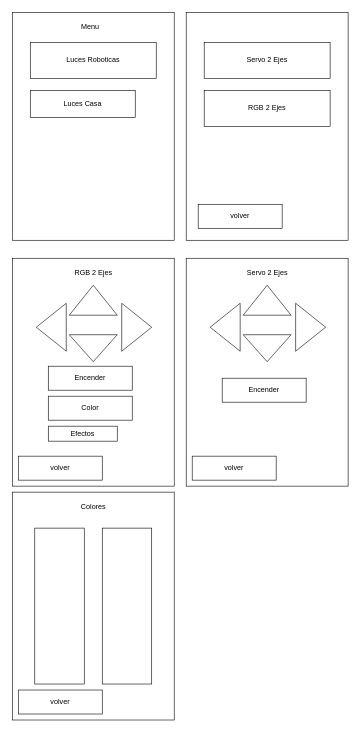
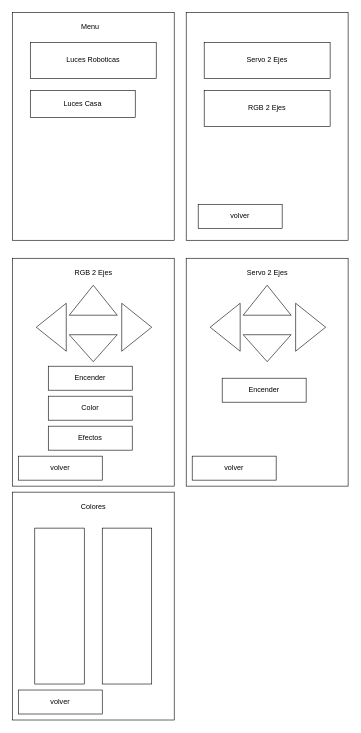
  <mxCell id="0" />
  <mxCell id="1" parent="0" />
  <mxCell id="2" value="" style="rounded=0;whiteSpace=wrap;html=1;" vertex="1" parent="1"><mxGeometry x="20" y="20" width="270" height="380" as="geometry" /></mxCell>
  <mxCell id="3" value="Luces Roboticas" style="rounded=0;whiteSpace=wrap;html=1;" vertex="1" parent="1"><mxGeometry x="50" y="70" width="210" height="60" as="geometry" /></mxCell>
  <mxCell id="4" value="Luces Casa" style="rounded=0;whiteSpace=wrap;html=1;" vertex="1" parent="1"><mxGeometry x="50" y="150" width="175" height="45" as="geometry" /></mxCell>
  <mxCell id="5" value="" style="rounded=0;whiteSpace=wrap;html=1;" vertex="1" parent="1"><mxGeometry x="310" y="20" width="270" height="380" as="geometry" /></mxCell>
  <mxCell id="6" value="Servo 2 Ejes" style="rounded=0;whiteSpace=wrap;html=1;" vertex="1" parent="1"><mxGeometry x="340" y="70" width="210" height="60" as="geometry" /></mxCell>
  <mxCell id="7" value="RGB 2 Ejes" style="rounded=0;whiteSpace=wrap;html=1;" vertex="1" parent="1"><mxGeometry x="340" y="150" width="210" height="60" as="geometry" /></mxCell>
  <mxCell id="8" value="Menu" style="text;html=1;strokeColor=none;fillColor=none;align=center;verticalAlign=middle;whiteSpace=wrap;rounded=0;" vertex="1" parent="1"><mxGeometry x="120" y="30" width="60" height="30" as="geometry" /></mxCell>
  <mxCell id="9" value="" style="rounded=0;whiteSpace=wrap;html=1;" vertex="1" parent="1"><mxGeometry x="20" y="430" width="270" height="380" as="geometry" /></mxCell>
  <mxCell id="10" value="Color" style="rounded=0;whiteSpace=wrap;html=1;" vertex="1" parent="1"><mxGeometry x="80" y="660" width="140" height="40" as="geometry" /></mxCell>
- <mxCell id="11" value="Efectos" style="rounded=0;whiteSpace=wrap;html=1;" vertex="1" parent="1"><mxGeometry x="80" y="710" width="115" height="25" as="geometry" /></mxCell>
+ <mxCell id="11" value="Efectos" style="rounded=0;whiteSpace=wrap;html=1;" vertex="1" parent="1"><mxGeometry x="80" y="710" width="140" height="40" as="geometry" /></mxCell>
  <mxCell id="12" value="RGB 2 Ejes" style="text;html=1;strokeColor=none;fillColor=none;align=center;verticalAlign=middle;whiteSpace=wrap;rounded=0;" vertex="1" parent="1"><mxGeometry x="107.5" y="440" width="95" height="30" as="geometry" /></mxCell>
  <mxCell id="13" value="" style="triangle;whiteSpace=wrap;html=1;rotation=-90;" vertex="1" parent="1"><mxGeometry x="130" y="460" width="50" height="80" as="geometry" /></mxCell>
  <mxCell id="14" value="" style="triangle;whiteSpace=wrap;html=1;rotation=90;" vertex="1" parent="1"><mxGeometry x="132.5" y="540" width="45" height="80" as="geometry" /></mxCell>
  <mxCell id="15" value="" style="triangle;whiteSpace=wrap;html=1;rotation=0;" vertex="1" parent="1"><mxGeometry x="202.5" y="505" width="50" height="80" as="geometry" /></mxCell>
  <mxCell id="16" value="" style="triangle;whiteSpace=wrap;html=1;rotation=-180;" vertex="1" parent="1"><mxGeometry x="60" y="505" width="50" height="80" as="geometry" /></mxCell>
  <mxCell id="17" value="volver" style="rounded=0;whiteSpace=wrap;html=1;" vertex="1" parent="1"><mxGeometry x="330" y="340" width="140" height="40" as="geometry" /></mxCell>
  <mxCell id="18" value="volver" style="rounded=0;whiteSpace=wrap;html=1;" vertex="1" parent="1"><mxGeometry x="30" y="760" width="140" height="40" as="geometry" /></mxCell>
  <mxCell id="19" value="" style="rounded=0;whiteSpace=wrap;html=1;" vertex="1" parent="1"><mxGeometry x="310" y="430" width="270" height="380" as="geometry" /></mxCell>
  <mxCell id="20" value="Encender" style="rounded=0;whiteSpace=wrap;html=1;" vertex="1" parent="1"><mxGeometry x="370" y="630" width="140" height="40" as="geometry" /></mxCell>
  <mxCell id="21" value="Servo 2 Ejes" style="text;html=1;strokeColor=none;fillColor=none;align=center;verticalAlign=middle;whiteSpace=wrap;rounded=0;" vertex="1" parent="1"><mxGeometry x="397.5" y="440" width="95" height="30" as="geometry" /></mxCell>
  <mxCell id="22" value="" style="triangle;whiteSpace=wrap;html=1;rotation=-90;" vertex="1" parent="1"><mxGeometry x="420" y="460" width="50" height="80" as="geometry" /></mxCell>
  <mxCell id="23" value="" style="triangle;whiteSpace=wrap;html=1;rotation=90;" vertex="1" parent="1"><mxGeometry x="422.5" y="540" width="45" height="80" as="geometry" /></mxCell>
  <mxCell id="24" value="" style="triangle;whiteSpace=wrap;html=1;rotation=0;" vertex="1" parent="1"><mxGeometry x="492.5" y="505" width="50" height="80" as="geometry" /></mxCell>
  <mxCell id="25" value="" style="triangle;whiteSpace=wrap;html=1;rotation=-180;" vertex="1" parent="1"><mxGeometry x="350" y="505" width="50" height="80" as="geometry" /></mxCell>
  <mxCell id="26" value="volver" style="rounded=0;whiteSpace=wrap;html=1;" vertex="1" parent="1"><mxGeometry x="320" y="760" width="140" height="40" as="geometry" /></mxCell>
  <mxCell id="27" value="Encender" style="rounded=0;whiteSpace=wrap;html=1;" vertex="1" parent="1"><mxGeometry x="80" y="610" width="140" height="40" as="geometry" /></mxCell>
  <mxCell id="28" value="" style="rounded=0;whiteSpace=wrap;html=1;" vertex="1" parent="1"><mxGeometry x="20" y="820" width="270" height="380" as="geometry" /></mxCell>
  <mxCell id="29" value="Colores" style="text;html=1;strokeColor=none;fillColor=none;align=center;verticalAlign=middle;whiteSpace=wrap;rounded=0;" vertex="1" parent="1"><mxGeometry x="107.5" y="830" width="95" height="30" as="geometry" /></mxCell>
  <mxCell id="30" value="volver" style="rounded=0;whiteSpace=wrap;html=1;" vertex="1" parent="1"><mxGeometry x="30" y="1150" width="140" height="40" as="geometry" /></mxCell>
  <mxCell id="31" value="" style="rounded=0;whiteSpace=wrap;html=1;" vertex="1" parent="1"><mxGeometry x="57.5" y="880" width="82.5" height="260" as="geometry" /></mxCell>
  <mxCell id="32" value="" style="rounded=0;whiteSpace=wrap;html=1;" vertex="1" parent="1"><mxGeometry x="170" y="880" width="82.5" height="260" as="geometry" /></mxCell>
